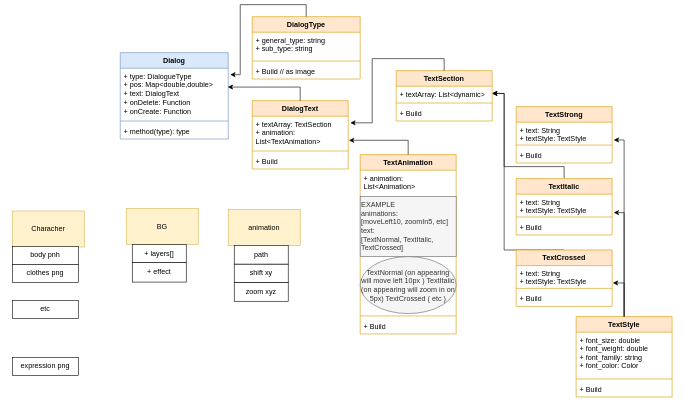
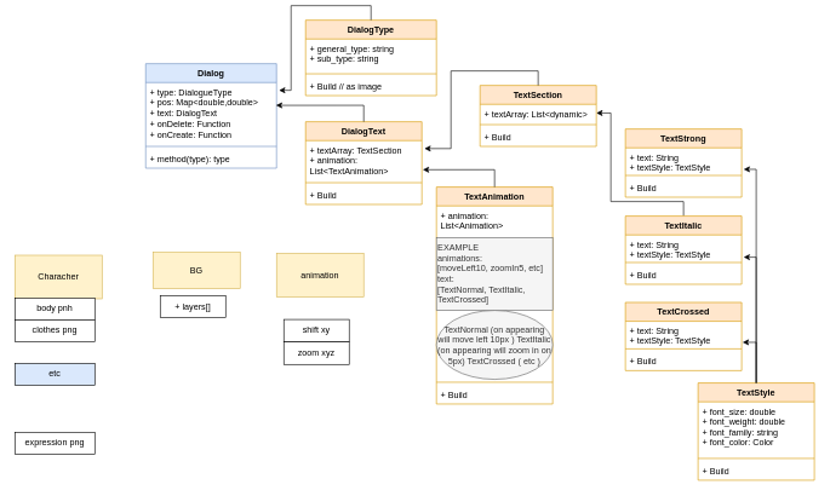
  <mxCell id="0" />
  <mxCell id="1" parent="0" />
  <mxCell id="2" value="Dialog" style="swimlane;fontStyle=1;align=center;verticalAlign=top;childLayout=stackLayout;horizontal=1;startSize=26;horizontalStack=0;resizeParent=1;resizeParentMax=0;resizeLast=0;collapsible=1;marginBottom=0;whiteSpace=wrap;html=1;fillColor=#dae8fc;strokeColor=#6c8ebf;" parent="1" vertex="1"><mxGeometry x="200" y="80" width="180" height="144" as="geometry" /></mxCell>
  <mxCell id="3" value="+ type: DialogueType&lt;br&gt;+ pos: Map&amp;lt;double,double&amp;gt;&lt;br&gt;+ text: DialogText&lt;br&gt;+ onDelete: Function&lt;br&gt;+ onCreate: Function" style="text;strokeColor=none;fillColor=none;align=left;verticalAlign=top;spacingLeft=4;spacingRight=4;overflow=hidden;rotatable=0;points=[[0,0.5],[1,0.5]];portConstraint=eastwest;whiteSpace=wrap;html=1;" parent="2" vertex="1"><mxGeometry y="26" width="180" height="84" as="geometry" /></mxCell>
  <mxCell id="4" value="" style="line;strokeWidth=1;fillColor=none;align=left;verticalAlign=middle;spacingTop=-1;spacingLeft=3;spacingRight=3;rotatable=0;labelPosition=right;points=[];portConstraint=eastwest;strokeColor=inherit;" parent="2" vertex="1"><mxGeometry y="110" width="180" height="8" as="geometry" /></mxCell>
  <mxCell id="5" value="+ method(type): type" style="text;strokeColor=none;fillColor=none;align=left;verticalAlign=top;spacingLeft=4;spacingRight=4;overflow=hidden;rotatable=0;points=[[0,0.5],[1,0.5]];portConstraint=eastwest;whiteSpace=wrap;html=1;" parent="2" vertex="1"><mxGeometry y="118" width="180" height="26" as="geometry" /></mxCell>
  <mxCell id="6" value="DialogText" style="swimlane;fontStyle=1;align=center;verticalAlign=top;childLayout=stackLayout;horizontal=1;startSize=26;horizontalStack=0;resizeParent=1;resizeParentMax=0;resizeLast=0;collapsible=1;marginBottom=0;whiteSpace=wrap;html=1;fillColor=#ffe6cc;strokeColor=#d79b00;" parent="1" vertex="1"><mxGeometry x="420" y="160" width="160" height="114" as="geometry"><mxRectangle x="310" y="95" width="100" height="30" as="alternateBounds" /></mxGeometry></mxCell>
  <mxCell id="7" value="+ textArray: TextSection&lt;br&gt;+ animation: List&amp;lt;TextAnimation&amp;gt;" style="text;strokeColor=none;fillColor=none;align=left;verticalAlign=top;spacingLeft=4;spacingRight=4;overflow=hidden;rotatable=0;points=[[0,0.5],[1,0.5]];portConstraint=eastwest;whiteSpace=wrap;html=1;" parent="6" vertex="1"><mxGeometry y="26" width="160" height="54" as="geometry" /></mxCell>
  <mxCell id="8" value="" style="line;strokeWidth=1;fillColor=none;align=left;verticalAlign=middle;spacingTop=-1;spacingLeft=3;spacingRight=3;rotatable=0;labelPosition=right;points=[];portConstraint=eastwest;strokeColor=inherit;" parent="6" vertex="1"><mxGeometry y="80" width="160" height="8" as="geometry" /></mxCell>
  <mxCell id="9" value="+ Build" style="text;strokeColor=none;fillColor=none;align=left;verticalAlign=top;spacingLeft=4;spacingRight=4;overflow=hidden;rotatable=0;points=[[0,0.5],[1,0.5]];portConstraint=eastwest;whiteSpace=wrap;html=1;" parent="6" vertex="1"><mxGeometry y="88" width="160" height="26" as="geometry" /></mxCell>
  <mxCell id="10" value="TextStrong" style="swimlane;fontStyle=1;align=center;verticalAlign=top;childLayout=stackLayout;horizontal=1;startSize=26;horizontalStack=0;resizeParent=1;resizeParentMax=0;resizeLast=0;collapsible=1;marginBottom=0;whiteSpace=wrap;html=1;fillColor=#ffe6cc;strokeColor=#d79b00;" parent="1" vertex="1"><mxGeometry x="860" y="170" width="160" height="94" as="geometry" /></mxCell>
  <mxCell id="11" value="+ text: String&lt;br style=&quot;border-color: var(--border-color);&quot;&gt;+ textStyle: TextStyle" style="text;strokeColor=none;fillColor=none;align=left;verticalAlign=top;spacingLeft=4;spacingRight=4;overflow=hidden;rotatable=0;points=[[0,0.5],[1,0.5]];portConstraint=eastwest;whiteSpace=wrap;html=1;" parent="10" vertex="1"><mxGeometry y="26" width="160" height="34" as="geometry" /></mxCell>
  <mxCell id="12" value="" style="line;strokeWidth=1;fillColor=none;align=left;verticalAlign=middle;spacingTop=-1;spacingLeft=3;spacingRight=3;rotatable=0;labelPosition=right;points=[];portConstraint=eastwest;strokeColor=inherit;" parent="10" vertex="1"><mxGeometry y="60" width="160" height="8" as="geometry" /></mxCell>
  <mxCell id="13" value="+ Build" style="text;strokeColor=none;fillColor=none;align=left;verticalAlign=top;spacingLeft=4;spacingRight=4;overflow=hidden;rotatable=0;points=[[0,0.5],[1,0.5]];portConstraint=eastwest;whiteSpace=wrap;html=1;" parent="10" vertex="1"><mxGeometry y="68" width="160" height="26" as="geometry" /></mxCell>
  <mxCell id="14" style="edgeStyle=orthogonalEdgeStyle;rounded=0;orthogonalLoop=1;jettySize=auto;html=1;exitX=0.5;exitY=0;exitDx=0;exitDy=0;entryX=1;entryY=0.5;entryDx=0;entryDy=0;" parent="1" source="15" target="39" edge="1"><mxGeometry relative="1" as="geometry"><Array as="points"><mxPoint x="940" y="270" /><mxPoint x="840" y="270" /><mxPoint x="840" y="148" /></Array></mxGeometry></mxCell>
  <mxCell id="15" value="TextItalic" style="swimlane;fontStyle=1;align=center;verticalAlign=top;childLayout=stackLayout;horizontal=1;startSize=26;horizontalStack=0;resizeParent=1;resizeParentMax=0;resizeLast=0;collapsible=1;marginBottom=0;whiteSpace=wrap;html=1;fillColor=#ffe6cc;strokeColor=#d79b00;" parent="1" vertex="1"><mxGeometry x="860" y="290" width="160" height="94" as="geometry" /></mxCell>
  <mxCell id="16" value="+ text: String&lt;br&gt;+ textStyle: TextStyle" style="text;strokeColor=none;fillColor=none;align=left;verticalAlign=top;spacingLeft=4;spacingRight=4;overflow=hidden;rotatable=0;points=[[0,0.5],[1,0.5]];portConstraint=eastwest;whiteSpace=wrap;html=1;" parent="15" vertex="1"><mxGeometry y="26" width="160" height="34" as="geometry" /></mxCell>
  <mxCell id="17" value="" style="line;strokeWidth=1;fillColor=none;align=left;verticalAlign=middle;spacingTop=-1;spacingLeft=3;spacingRight=3;rotatable=0;labelPosition=right;points=[];portConstraint=eastwest;strokeColor=inherit;" parent="15" vertex="1"><mxGeometry y="60" width="160" height="8" as="geometry" /></mxCell>
  <mxCell id="18" value="+ Build" style="text;strokeColor=none;fillColor=none;align=left;verticalAlign=top;spacingLeft=4;spacingRight=4;overflow=hidden;rotatable=0;points=[[0,0.5],[1,0.5]];portConstraint=eastwest;whiteSpace=wrap;html=1;" parent="15" vertex="1"><mxGeometry y="68" width="160" height="26" as="geometry" /></mxCell>
- <mxCell id="19" style="edgeStyle=orthogonalEdgeStyle;rounded=0;orthogonalLoop=1;jettySize=auto;html=1;exitX=0.5;exitY=0;exitDx=0;exitDy=0;entryX=1;entryY=0.5;entryDx=0;entryDy=0;" parent="1" source="20" target="39" edge="1"><mxGeometry relative="1" as="geometry"><Array as="points"><mxPoint x="840" y="409" /><mxPoint x="840" y="148" /></Array></mxGeometry></mxCell>
  <mxCell id="20" value="TextCrossed" style="swimlane;fontStyle=1;align=center;verticalAlign=top;childLayout=stackLayout;horizontal=1;startSize=26;horizontalStack=0;resizeParent=1;resizeParentMax=0;resizeLast=0;collapsible=1;marginBottom=0;whiteSpace=wrap;html=1;fillColor=#ffe6cc;strokeColor=#d79b00;" parent="1" vertex="1"><mxGeometry x="860" y="409" width="160" height="94" as="geometry" /></mxCell>
  <mxCell id="21" value="+ text: String&lt;br style=&quot;border-color: var(--border-color);&quot;&gt;+ textStyle: TextStyle" style="text;strokeColor=none;fillColor=none;align=left;verticalAlign=top;spacingLeft=4;spacingRight=4;overflow=hidden;rotatable=0;points=[[0,0.5],[1,0.5]];portConstraint=eastwest;whiteSpace=wrap;html=1;" parent="20" vertex="1"><mxGeometry y="26" width="160" height="34" as="geometry" /></mxCell>
  <mxCell id="22" value="" style="line;strokeWidth=1;fillColor=none;align=left;verticalAlign=middle;spacingTop=-1;spacingLeft=3;spacingRight=3;rotatable=0;labelPosition=right;points=[];portConstraint=eastwest;strokeColor=inherit;" parent="20" vertex="1"><mxGeometry y="60" width="160" height="8" as="geometry" /></mxCell>
  <mxCell id="23" value="+ Build" style="text;strokeColor=none;fillColor=none;align=left;verticalAlign=top;spacingLeft=4;spacingRight=4;overflow=hidden;rotatable=0;points=[[0,0.5],[1,0.5]];portConstraint=eastwest;whiteSpace=wrap;html=1;" parent="20" vertex="1"><mxGeometry y="68" width="160" height="26" as="geometry" /></mxCell>
  <mxCell id="24" value="TextStyle" style="swimlane;fontStyle=1;align=center;verticalAlign=top;childLayout=stackLayout;horizontal=1;startSize=26;horizontalStack=0;resizeParent=1;resizeParentMax=0;resizeLast=0;collapsible=1;marginBottom=0;whiteSpace=wrap;html=1;fillColor=#ffe6cc;strokeColor=#d79b00;" parent="1" vertex="1"><mxGeometry x="960" y="520" width="160" height="134" as="geometry" /></mxCell>
  <mxCell id="25" value="+ font_size: double&lt;br&gt;+ font_weight: double&lt;br&gt;+ font_family: string&lt;br&gt;+ font_color: Color" style="text;strokeColor=none;fillColor=none;align=left;verticalAlign=top;spacingLeft=4;spacingRight=4;overflow=hidden;rotatable=0;points=[[0,0.5],[1,0.5]];portConstraint=eastwest;whiteSpace=wrap;html=1;" parent="24" vertex="1"><mxGeometry y="26" width="160" height="74" as="geometry" /></mxCell>
  <mxCell id="26" value="" style="line;strokeWidth=1;fillColor=none;align=left;verticalAlign=middle;spacingTop=-1;spacingLeft=3;spacingRight=3;rotatable=0;labelPosition=right;points=[];portConstraint=eastwest;strokeColor=inherit;" parent="24" vertex="1"><mxGeometry y="100" width="160" height="8" as="geometry" /></mxCell>
  <mxCell id="27" value="+ Build" style="text;strokeColor=none;fillColor=none;align=left;verticalAlign=top;spacingLeft=4;spacingRight=4;overflow=hidden;rotatable=0;points=[[0,0.5],[1,0.5]];portConstraint=eastwest;whiteSpace=wrap;html=1;" parent="24" vertex="1"><mxGeometry y="108" width="160" height="26" as="geometry" /></mxCell>
  <mxCell id="28" value="DialogType" style="swimlane;fontStyle=1;align=center;verticalAlign=top;childLayout=stackLayout;horizontal=1;startSize=26;horizontalStack=0;resizeParent=1;resizeParentMax=0;resizeLast=0;collapsible=1;marginBottom=0;whiteSpace=wrap;html=1;fillColor=#ffe6cc;strokeColor=#d79b00;" parent="1" vertex="1"><mxGeometry x="420" y="20" width="180" height="104" as="geometry" /></mxCell>
  <mxCell id="29" value="+ general_type: string&lt;br&gt;+ sub_type: string" style="text;strokeColor=none;fillColor=none;align=left;verticalAlign=top;spacingLeft=4;spacingRight=4;overflow=hidden;rotatable=0;points=[[0,0.5],[1,0.5]];portConstraint=eastwest;whiteSpace=wrap;html=1;" parent="28" vertex="1"><mxGeometry y="26" width="180" height="44" as="geometry" /></mxCell>
  <mxCell id="30" value="" style="line;strokeWidth=1;fillColor=none;align=left;verticalAlign=middle;spacingTop=-1;spacingLeft=3;spacingRight=3;rotatable=0;labelPosition=right;points=[];portConstraint=eastwest;strokeColor=inherit;" parent="28" vertex="1"><mxGeometry y="70" width="180" height="8" as="geometry" /></mxCell>
  <mxCell id="31" value="+ Build // as image&amp;nbsp;" style="text;strokeColor=none;fillColor=none;align=left;verticalAlign=top;spacingLeft=4;spacingRight=4;overflow=hidden;rotatable=0;points=[[0,0.5],[1,0.5]];portConstraint=eastwest;whiteSpace=wrap;html=1;" parent="28" vertex="1"><mxGeometry y="78" width="180" height="26" as="geometry" /></mxCell>
  <mxCell id="32" value="TextAnimation" style="swimlane;fontStyle=1;align=center;verticalAlign=top;childLayout=stackLayout;horizontal=1;startSize=26;horizontalStack=0;resizeParent=1;resizeParentMax=0;resizeLast=0;collapsible=1;marginBottom=0;whiteSpace=wrap;html=1;fillColor=#ffe6cc;strokeColor=#d79b00;" parent="1" vertex="1"><mxGeometry x="600" y="250" width="160" height="299" as="geometry"><mxRectangle x="530" y="555" width="120" height="30" as="alternateBounds" /></mxGeometry></mxCell>
  <mxCell id="33" value="+ animation: List&amp;lt;Animation&amp;gt;" style="text;strokeColor=none;fillColor=none;align=left;verticalAlign=top;spacingLeft=4;spacingRight=4;overflow=hidden;rotatable=0;points=[[0,0.5],[1,0.5]];portConstraint=eastwest;whiteSpace=wrap;html=1;" parent="32" vertex="1"><mxGeometry y="26" width="160" height="44" as="geometry" /></mxCell>
  <mxCell id="34" value="EXAMPLE&lt;br&gt;animations:&amp;nbsp;&lt;br&gt;[moveLeft10, zoomIn5, etc]&lt;br&gt;text:&amp;nbsp;&lt;br&gt;[TextNormal, TextItalic, TextCrossed]&amp;nbsp;" style="rounded=0;whiteSpace=wrap;html=1;align=left;fillColor=#f5f5f5;fontColor=#333333;strokeColor=#666666;" parent="32" vertex="1"><mxGeometry y="70" width="160" height="100" as="geometry" /></mxCell>
  <mxCell id="35" value="TextNormal (on appearing will move left 10px ) TextItalic (on appearing will zoom in on 5px) TextCrossed ( etc )" style="ellipse;whiteSpace=wrap;html=1;fillColor=#f5f5f5;fontColor=#333333;strokeColor=#666666;" parent="32" vertex="1"><mxGeometry y="170" width="160" height="95" as="geometry" /></mxCell>
  <mxCell id="36" value="" style="line;strokeWidth=1;fillColor=none;align=left;verticalAlign=middle;spacingTop=-1;spacingLeft=3;spacingRight=3;rotatable=0;labelPosition=right;points=[];portConstraint=eastwest;strokeColor=inherit;" parent="32" vertex="1"><mxGeometry y="265" width="160" height="8" as="geometry" /></mxCell>
  <mxCell id="37" value="+ Build" style="text;strokeColor=none;fillColor=none;align=left;verticalAlign=top;spacingLeft=4;spacingRight=4;overflow=hidden;rotatable=0;points=[[0,0.5],[1,0.5]];portConstraint=eastwest;whiteSpace=wrap;html=1;" parent="32" vertex="1"><mxGeometry y="273" width="160" height="26" as="geometry" /></mxCell>
  <mxCell id="38" value="TextSection" style="swimlane;fontStyle=1;align=center;verticalAlign=top;childLayout=stackLayout;horizontal=1;startSize=26;horizontalStack=0;resizeParent=1;resizeParentMax=0;resizeLast=0;collapsible=1;marginBottom=0;whiteSpace=wrap;html=1;fillColor=#ffe6cc;strokeColor=#d79b00;" parent="1" vertex="1"><mxGeometry x="660" y="110" width="160" height="84" as="geometry"><mxRectangle x="540" y="440" width="100" height="30" as="alternateBounds" /></mxGeometry></mxCell>
  <mxCell id="39" value="+ textArray: List&amp;lt;dynamic&amp;gt;" style="text;strokeColor=none;fillColor=none;align=left;verticalAlign=top;spacingLeft=4;spacingRight=4;overflow=hidden;rotatable=0;points=[[0,0.5],[1,0.5]];portConstraint=eastwest;whiteSpace=wrap;html=1;" parent="38" vertex="1"><mxGeometry y="26" width="160" height="24" as="geometry" /></mxCell>
  <mxCell id="40" value="" style="line;strokeWidth=1;fillColor=none;align=left;verticalAlign=middle;spacingTop=-1;spacingLeft=3;spacingRight=3;rotatable=0;labelPosition=right;points=[];portConstraint=eastwest;strokeColor=inherit;" parent="38" vertex="1"><mxGeometry y="50" width="160" height="8" as="geometry" /></mxCell>
  <mxCell id="41" value="+ Build" style="text;strokeColor=none;fillColor=none;align=left;verticalAlign=top;spacingLeft=4;spacingRight=4;overflow=hidden;rotatable=0;points=[[0,0.5],[1,0.5]];portConstraint=eastwest;whiteSpace=wrap;html=1;" parent="38" vertex="1"><mxGeometry y="58" width="160" height="26" as="geometry" /></mxCell>
  <mxCell id="42" style="edgeStyle=orthogonalEdgeStyle;rounded=0;orthogonalLoop=1;jettySize=auto;html=1;exitX=0.5;exitY=0;exitDx=0;exitDy=0;entryX=1.022;entryY=0.204;entryDx=0;entryDy=0;entryPerimeter=0;" parent="1" source="38" target="7" edge="1"><mxGeometry relative="1" as="geometry" /></mxCell>
  <mxCell id="43" style="edgeStyle=orthogonalEdgeStyle;rounded=0;orthogonalLoop=1;jettySize=auto;html=1;exitX=0.5;exitY=0;exitDx=0;exitDy=0;entryX=1.008;entryY=0.743;entryDx=0;entryDy=0;entryPerimeter=0;" parent="1" source="32" target="7" edge="1"><mxGeometry relative="1" as="geometry" /></mxCell>
  <mxCell id="44" style="edgeStyle=orthogonalEdgeStyle;rounded=0;orthogonalLoop=1;jettySize=auto;html=1;exitX=0.5;exitY=0;exitDx=0;exitDy=0;entryX=1.017;entryY=0.87;entryDx=0;entryDy=0;entryPerimeter=0;" parent="1" source="24" target="11" edge="1"><mxGeometry relative="1" as="geometry" /></mxCell>
  <mxCell id="45" style="edgeStyle=orthogonalEdgeStyle;rounded=0;orthogonalLoop=1;jettySize=auto;html=1;exitX=0.5;exitY=0;exitDx=0;exitDy=0;entryX=1.017;entryY=0.903;entryDx=0;entryDy=0;entryPerimeter=0;" parent="1" source="24" target="16" edge="1"><mxGeometry relative="1" as="geometry" /></mxCell>
  <mxCell id="46" style="edgeStyle=orthogonalEdgeStyle;rounded=0;orthogonalLoop=1;jettySize=auto;html=1;exitX=0.5;exitY=0;exitDx=0;exitDy=0;entryX=1.008;entryY=0.852;entryDx=0;entryDy=0;entryPerimeter=0;" parent="1" source="24" target="21" edge="1"><mxGeometry relative="1" as="geometry" /></mxCell>
  <mxCell id="47" style="edgeStyle=orthogonalEdgeStyle;rounded=0;orthogonalLoop=1;jettySize=auto;html=1;exitX=0.5;exitY=0;exitDx=0;exitDy=0;entryX=1.019;entryY=0.127;entryDx=0;entryDy=0;entryPerimeter=0;" parent="1" source="28" target="3" edge="1"><mxGeometry relative="1" as="geometry" /></mxCell>
  <mxCell id="48" style="edgeStyle=orthogonalEdgeStyle;rounded=0;orthogonalLoop=1;jettySize=auto;html=1;exitX=0.5;exitY=0;exitDx=0;exitDy=0;entryX=0.996;entryY=0.374;entryDx=0;entryDy=0;entryPerimeter=0;" parent="1" source="6" target="3" edge="1"><mxGeometry relative="1" as="geometry" /></mxCell>
- <mxCell id="49" value="BG" style="rounded=0;whiteSpace=wrap;html=1;fillColor=#fff2cc;strokeColor=#d6b656;" parent="1" vertex="1"><mxGeometry x="210" y="340" width="120" height="60" as="geometry" /></mxCell>
+ <mxCell id="49" value="BG" style="rounded=0;whiteSpace=wrap;html=1;fillColor=#fff2cc;strokeColor=#d6b656;" parent="1" vertex="1"><mxGeometry x="210" y="340" width="120" height="50" as="geometry" /></mxCell>
  <mxCell id="50" value="animation" style="rounded=0;whiteSpace=wrap;html=1;fillColor=#fff2cc;strokeColor=#d6b656;" parent="1" vertex="1"><mxGeometry x="380" y="341.5" width="120" height="60" as="geometry" /></mxCell>
  <mxCell id="51" value="shift xy" style="rounded=0;whiteSpace=wrap;html=1;" parent="1" vertex="1"><mxGeometry x="390" y="432.5" width="90" height="31" as="geometry" /></mxCell>
  <mxCell id="52" value="zoom xyz" style="rounded=0;whiteSpace=wrap;html=1;" parent="1" vertex="1"><mxGeometry x="390" y="463.5" width="90" height="31" as="geometry" /></mxCell>
- <mxCell id="53" value="path" style="rounded=0;whiteSpace=wrap;html=1;" parent="1" vertex="1"><mxGeometry x="390" y="401.5" width="90" height="31" as="geometry" /></mxCell>
  <mxCell id="54" value="+ layers[]" style="rounded=0;whiteSpace=wrap;html=1;" parent="1" vertex="1"><mxGeometry x="220" y="400" width="90" height="30" as="geometry" /></mxCell>
- <mxCell id="55" value="+ effect" style="rounded=0;whiteSpace=wrap;html=1;" parent="1" vertex="1"><mxGeometry x="220" y="430" width="90" height="32.5" as="geometry" /></mxCell>
  <mxCell id="56" value="Characher" style="rounded=0;whiteSpace=wrap;html=1;fillColor=#fff2cc;strokeColor=#d6b656;" vertex="1" parent="1"><mxGeometry x="20" y="344" width="120" height="60" as="geometry" /></mxCell>
  <mxCell id="57" value="body pnh" style="rounded=0;whiteSpace=wrap;html=1;" vertex="1" parent="1"><mxGeometry x="20" y="403" width="110" height="30" as="geometry" /></mxCell>
  <mxCell id="58" value="clothes png" style="rounded=0;whiteSpace=wrap;html=1;" vertex="1" parent="1"><mxGeometry x="20" y="433" width="110" height="30" as="geometry" /></mxCell>
  <mxCell id="59" value="expression png" style="rounded=0;whiteSpace=wrap;html=1;" vertex="1" parent="1"><mxGeometry x="20" y="588" width="110" height="30" as="geometry" /></mxCell>
- <mxCell id="60" value="etc" style="rounded=0;whiteSpace=wrap;html=1;" vertex="1" parent="1"><mxGeometry x="20" y="493" width="110" height="30" as="geometry" /></mxCell>
+ <mxCell id="60" value="etc" style="rounded=0;whiteSpace=wrap;html=1;fillColor=#dae8fc;" vertex="1" parent="1"><mxGeometry x="20" y="493" width="110" height="30" as="geometry" /></mxCell>
